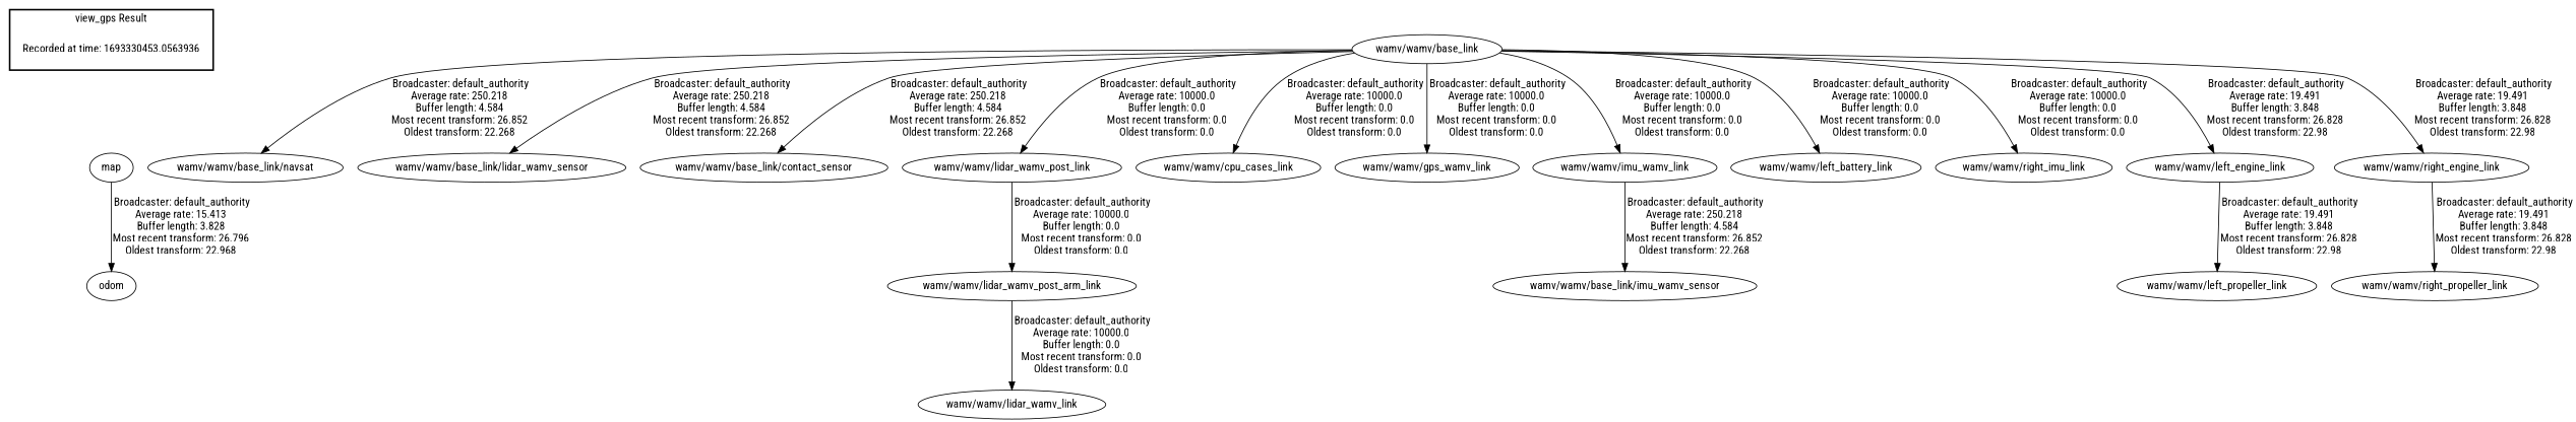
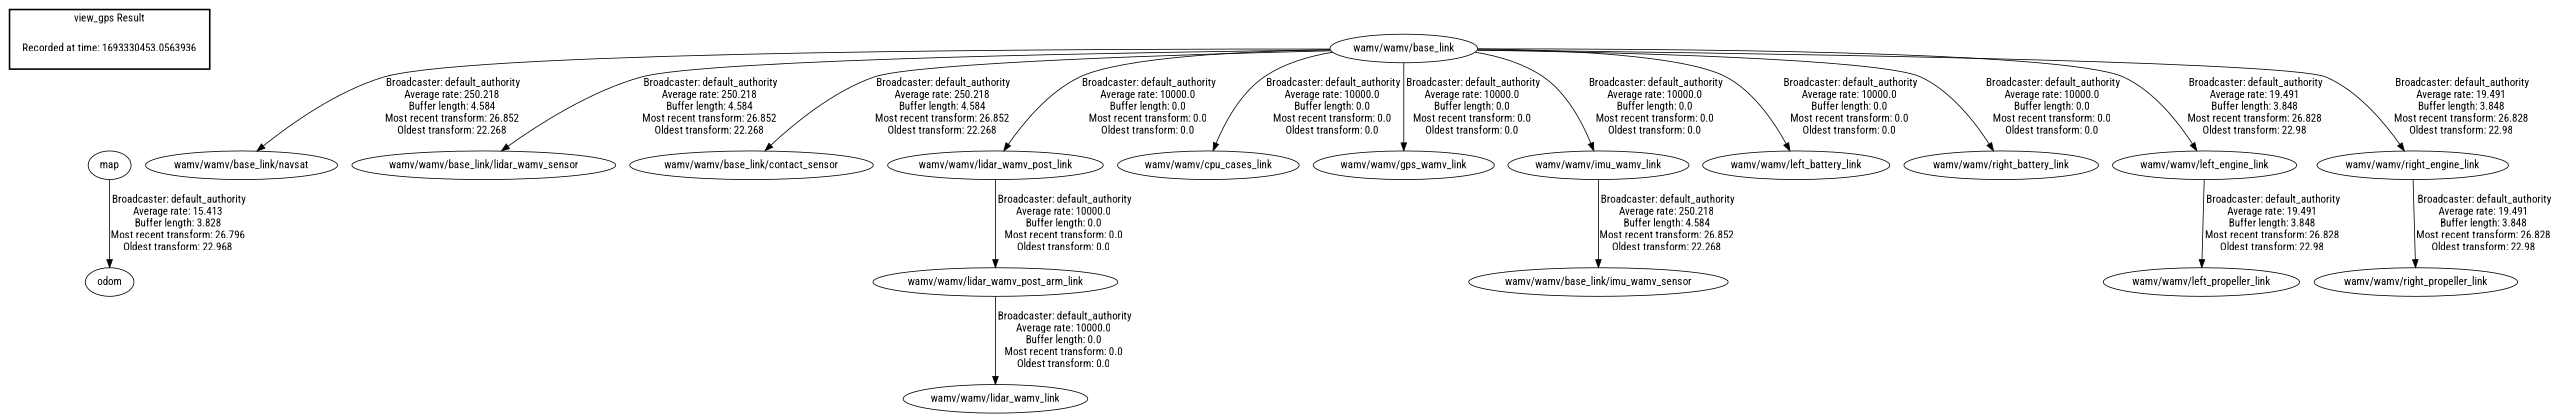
  digraph {
    fontname="Roboto Condensed"
    node [fontname="Roboto Condensed"]
    edge [fontname="Roboto Condensed"]
    "Recorded at time: 1693330453.0563936" [shape=plaintext]
    map
    "wamv/wamv/base_link"
    "wamv/wamv/base_link/navsat"
    "wamv/wamv/base_link/lidar_wamv_sensor"
    "wamv/wamv/base_link/contact_sensor"
    "wamv/wamv/lidar_wamv_post_link"
    "wamv/wamv/cpu_cases_link"
    "wamv/wamv/gps_wamv_link"
    "wamv/wamv/imu_wamv_link"
    "wamv/wamv/left_battery_link"
-   "wamv/wamv/right_battery_link" [label="wamv/wamv/right_imu_link"]
+   "wamv/wamv/right_battery_link"
    "wamv/wamv/left_engine_link"
    "wamv/wamv/right_engine_link"
    "wamv/wamv/lidar_wamv_post_arm_link"
    "wamv/wamv/base_link/imu_wamv_sensor"
    "wamv/wamv/left_propeller_link"
    "wamv/wamv/right_propeller_link"
    "wamv/wamv/lidar_wamv_link"
    odom
    subgraph cluster_1 {
      color=black
      label="view_gps Result"
      style=bold
      "Recorded at time: 1693330453.0563936"
    }
    "Recorded at time: 1693330453.0563936" -> map [style=invis]
    map -> odom [label=" Broadcaster: default_authority\nAverage rate: 15.413\nBuffer length: 3.828\nMost recent transform: 26.796\nOldest transform: 22.968\n"]
    "wamv/wamv/base_link" -> "wamv/wamv/base_link/navsat" [label=" Broadcaster: default_authority\nAverage rate: 250.218\nBuffer length: 4.584\nMost recent transform: 26.852\nOldest transform: 22.268\n"]
    "wamv/wamv/base_link" -> "wamv/wamv/base_link/lidar_wamv_sensor" [label=" Broadcaster: default_authority\nAverage rate: 250.218\nBuffer length: 4.584\nMost recent transform: 26.852\nOldest transform: 22.268\n"]
    "wamv/wamv/base_link" -> "wamv/wamv/base_link/contact_sensor" [label=" Broadcaster: default_authority\nAverage rate: 250.218\nBuffer length: 4.584\nMost recent transform: 26.852\nOldest transform: 22.268\n"]
    "wamv/wamv/base_link" -> "wamv/wamv/lidar_wamv_post_link" [label=" Broadcaster: default_authority\nAverage rate: 10000.0\nBuffer length: 0.0\nMost recent transform: 0.0\nOldest transform: 0.0\n"]
    "wamv/wamv/base_link" -> "wamv/wamv/cpu_cases_link" [label=" Broadcaster: default_authority\nAverage rate: 10000.0\nBuffer length: 0.0\nMost recent transform: 0.0\nOldest transform: 0.0\n"]
    "wamv/wamv/base_link" -> "wamv/wamv/gps_wamv_link" [label=" Broadcaster: default_authority\nAverage rate: 10000.0\nBuffer length: 0.0\nMost recent transform: 0.0\nOldest transform: 0.0\n"]
    "wamv/wamv/base_link" -> "wamv/wamv/imu_wamv_link" [label=" Broadcaster: default_authority\nAverage rate: 10000.0\nBuffer length: 0.0\nMost recent transform: 0.0\nOldest transform: 0.0\n"]
    "wamv/wamv/base_link" -> "wamv/wamv/left_battery_link" [label=" Broadcaster: default_authority\nAverage rate: 10000.0\nBuffer length: 0.0\nMost recent transform: 0.0\nOldest transform: 0.0\n"]
    "wamv/wamv/base_link" -> "wamv/wamv/right_battery_link" [label=" Broadcaster: default_authority\nAverage rate: 10000.0\nBuffer length: 0.0\nMost recent transform: 0.0\nOldest transform: 0.0\n"]
    "wamv/wamv/base_link" -> "wamv/wamv/left_engine_link" [label=" Broadcaster: default_authority\nAverage rate: 19.491\nBuffer length: 3.848\nMost recent transform: 26.828\nOldest transform: 22.98\n"]
    "wamv/wamv/base_link" -> "wamv/wamv/right_engine_link" [label=" Broadcaster: default_authority\nAverage rate: 19.491\nBuffer length: 3.848\nMost recent transform: 26.828\nOldest transform: 22.98\n"]
    "wamv/wamv/lidar_wamv_post_link" -> "wamv/wamv/lidar_wamv_post_arm_link" [label=" Broadcaster: default_authority\nAverage rate: 10000.0\nBuffer length: 0.0\nMost recent transform: 0.0\nOldest transform: 0.0\n"]
    "wamv/wamv/imu_wamv_link" -> "wamv/wamv/base_link/imu_wamv_sensor" [label=" Broadcaster: default_authority\nAverage rate: 250.218\nBuffer length: 4.584\nMost recent transform: 26.852\nOldest transform: 22.268\n"]
    "wamv/wamv/left_engine_link" -> "wamv/wamv/left_propeller_link" [label=" Broadcaster: default_authority\nAverage rate: 19.491\nBuffer length: 3.848\nMost recent transform: 26.828\nOldest transform: 22.98\n"]
    "wamv/wamv/right_engine_link" -> "wamv/wamv/right_propeller_link" [label=" Broadcaster: default_authority\nAverage rate: 19.491\nBuffer length: 3.848\nMost recent transform: 26.828\nOldest transform: 22.98\n"]
    "wamv/wamv/lidar_wamv_post_arm_link" -> "wamv/wamv/lidar_wamv_link" [label=" Broadcaster: default_authority\nAverage rate: 10000.0\nBuffer length: 0.0\nMost recent transform: 0.0\nOldest transform: 0.0\n"]
  }
